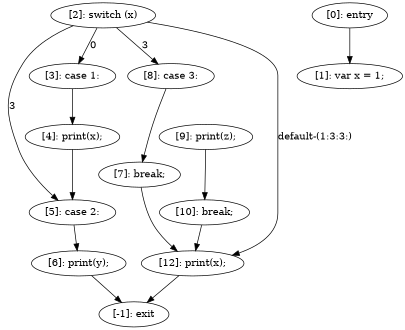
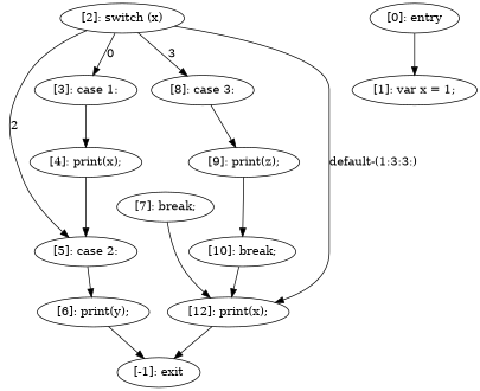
  digraph {
    n1 [label="[12]: print(x);\n"]
    n2 [label="[-1]: exit"]
    n3 [label="[0]: entry"]
    n4 [label="[1]: var x = 1;\n"]
    n5 [label="[9]: print(z);\n"]
    n6 [label="[10]: break;\n"]
    n7 [label="[2]: switch (x)"]
    n8 [label="[5]: case 2:\n"]
    n9 [label="[3]: case 1:\n"]
    n10 [label="[8]: case 3:\n"]
    n11 [label="[6]: print(y);\n"]
    n12 [label="[4]: print(x);\n"]
    n13 [label="[7]: break;\n"]
    n1 -> n2
    n3 -> n4
    n5 -> n6
    n6 -> n1
    n7 -> n1 [label="default-(1:3:3:)"]
-   n7 -> n8 [label=3]
+   n7 -> n8 [label=2]
    n7 -> n9 [label=0]
    n7 -> n10 [label=3]
    n8 -> n11
    n9 -> n12
-   n10 -> n13
+   n10 -> n5
    n11 -> n2
    n12 -> n8
    n13 -> n1
  }
